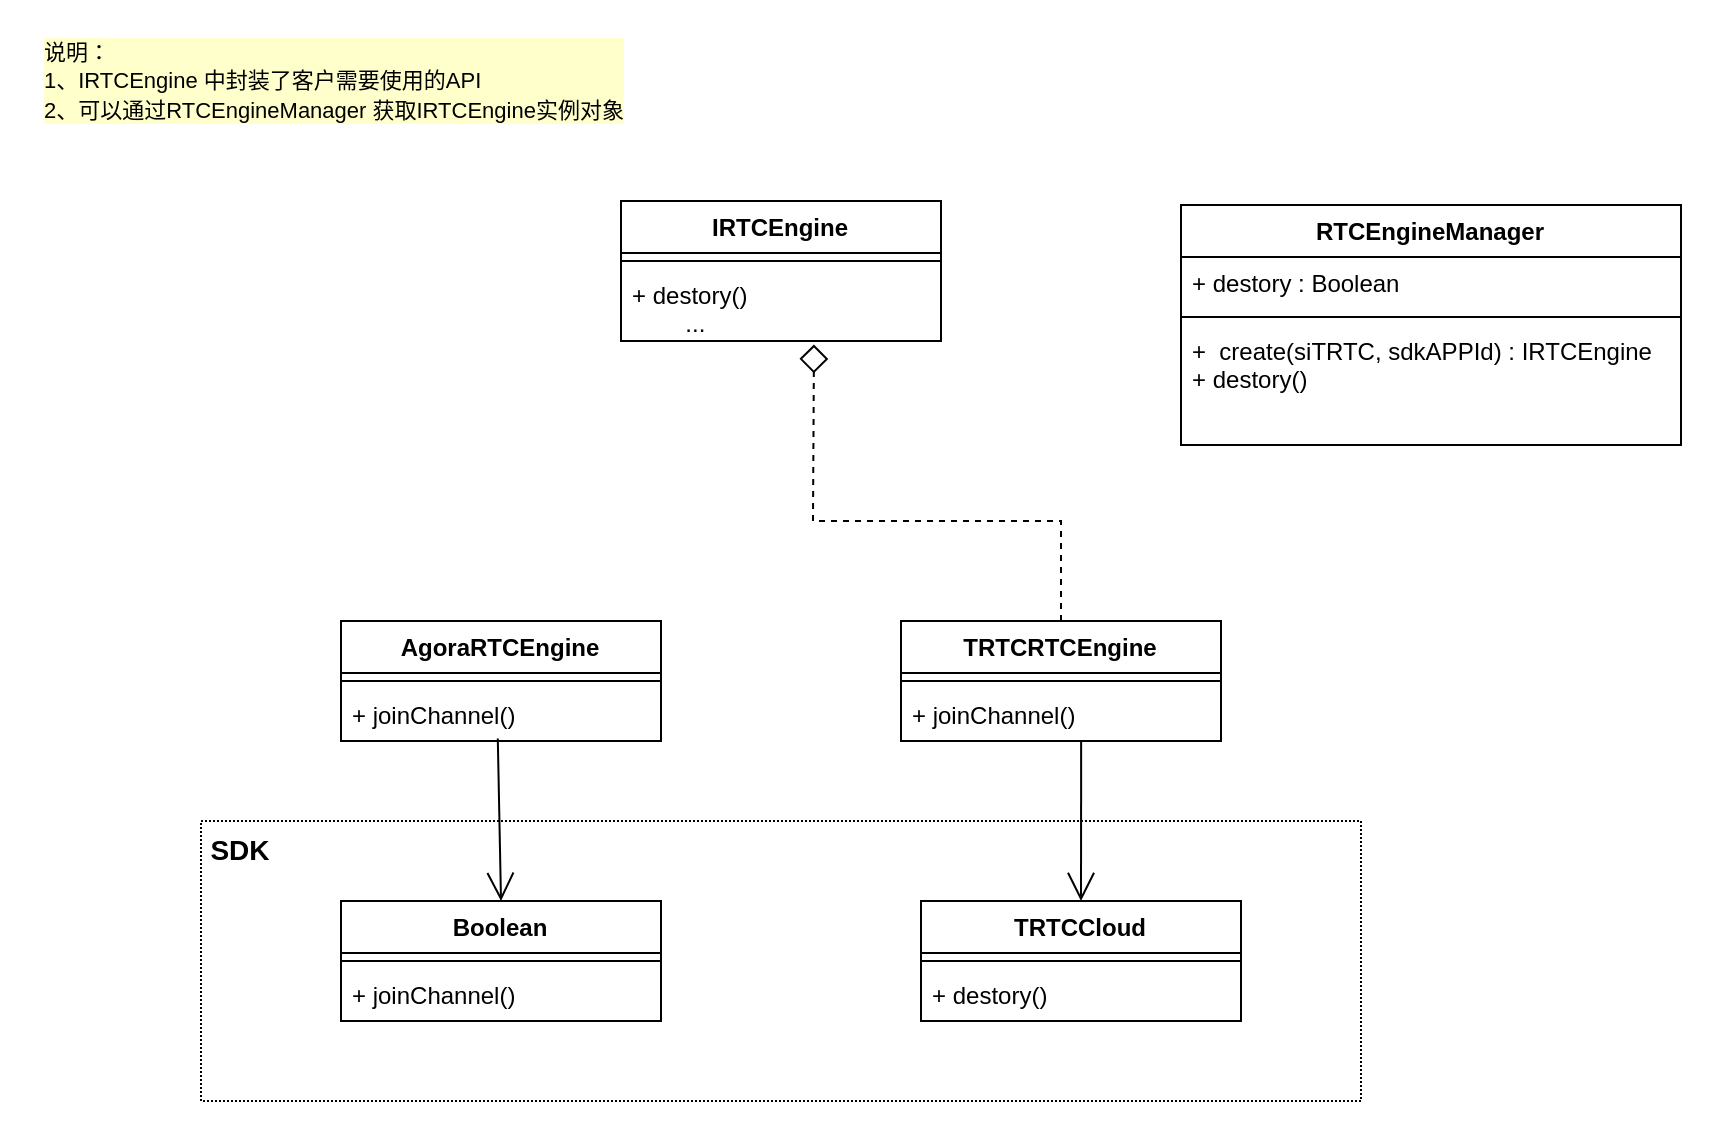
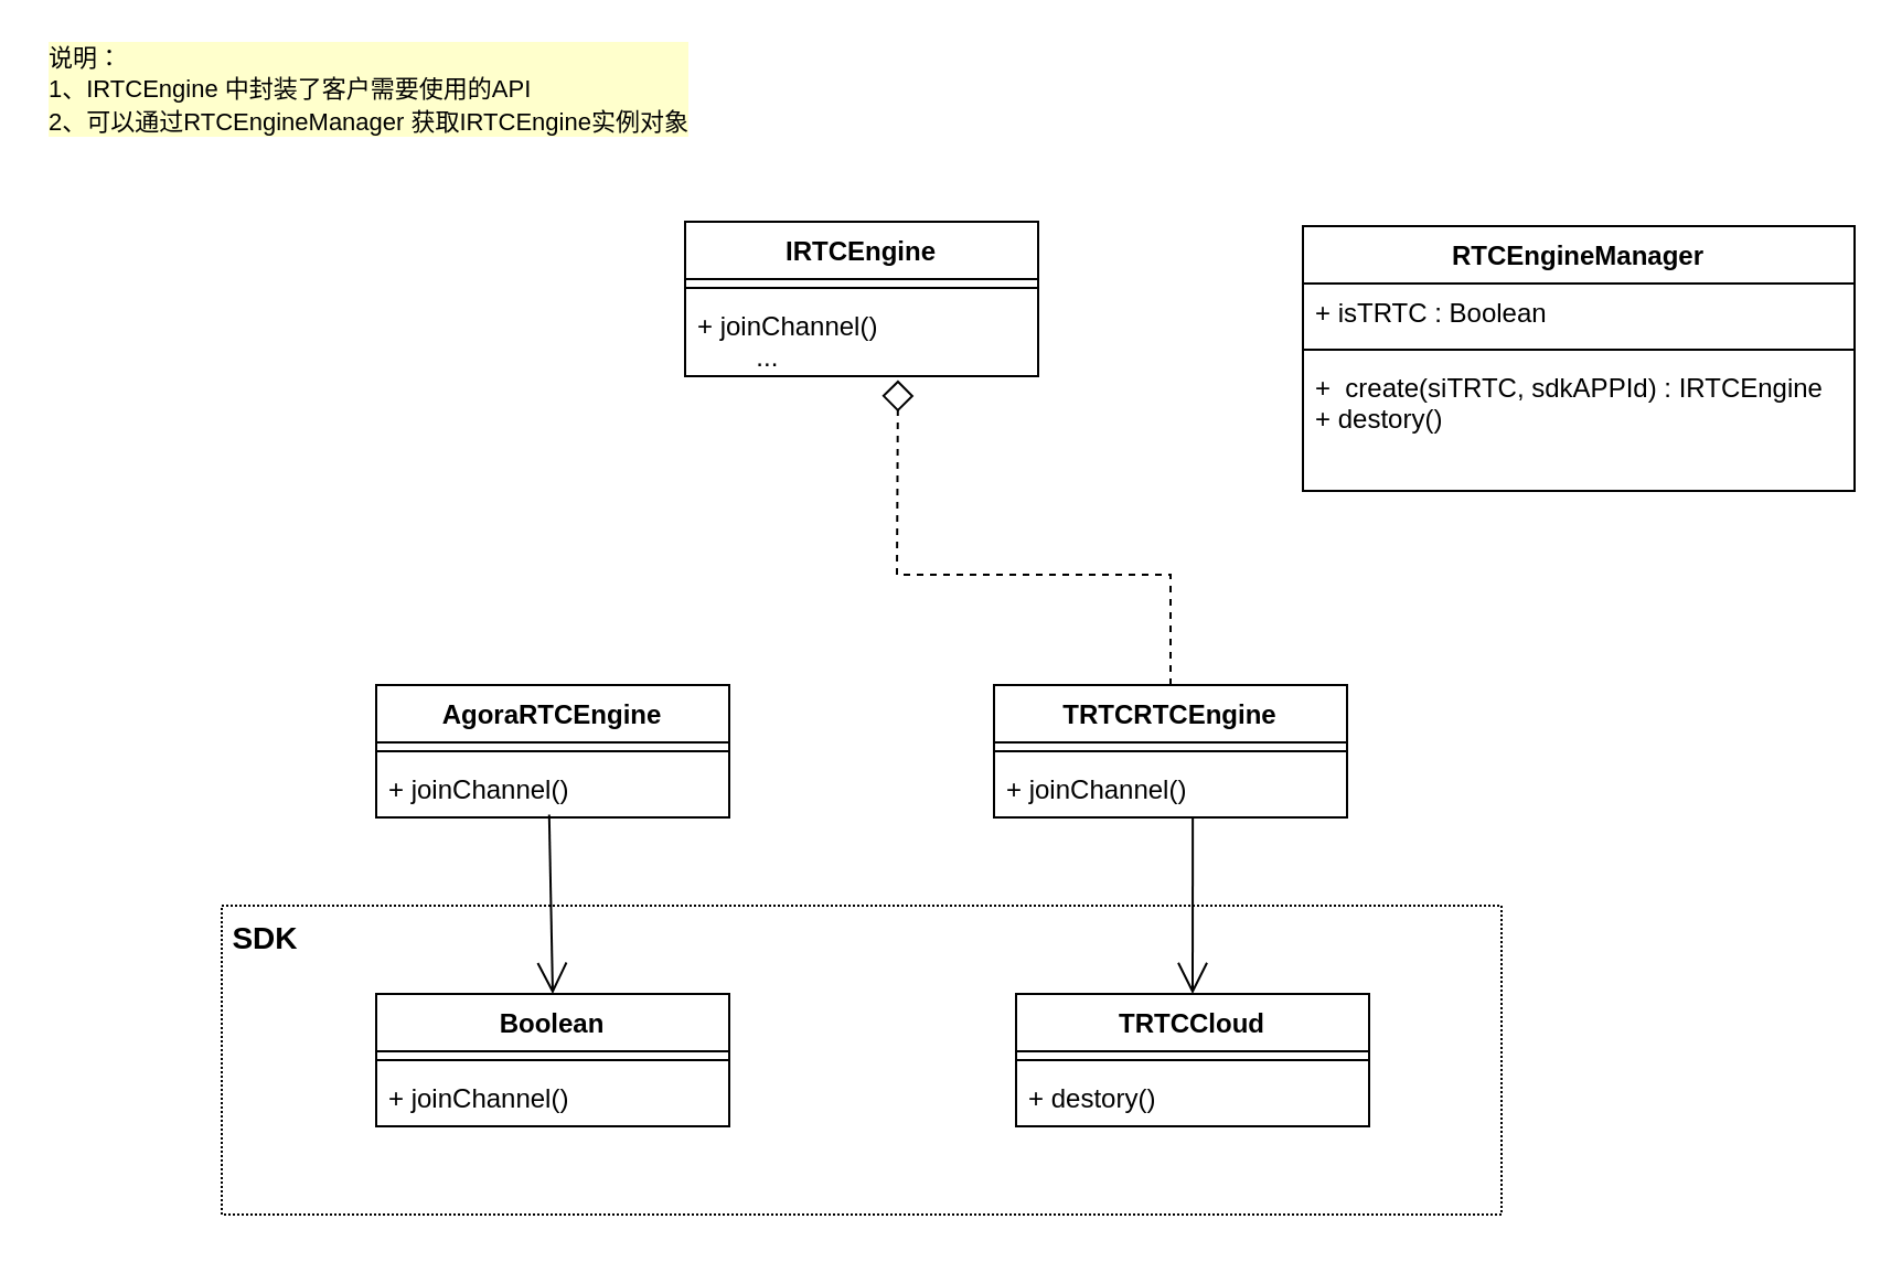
  <mxCell id="0" />
  <mxCell id="1" parent="0" />
  <mxCell id="2" value="" style="rounded=0;whiteSpace=wrap;html=1;dashed=1;dashPattern=1 1;" vertex="1" parent="1"><mxGeometry x="100" y="410" width="580" height="140" as="geometry" /></mxCell>
  <mxCell id="3" value="IRTCEngine" style="swimlane;fontStyle=1;align=center;verticalAlign=top;childLayout=stackLayout;horizontal=1;startSize=26;horizontalStack=0;resizeParent=1;resizeParentMax=0;resizeLast=0;collapsible=1;marginBottom=0;" vertex="1" parent="1"><mxGeometry x="310" y="100" width="160" height="70" as="geometry" /></mxCell>
  <mxCell id="4" value="" style="line;strokeWidth=1;fillColor=none;align=left;verticalAlign=middle;spacingTop=-1;spacingLeft=3;spacingRight=3;rotatable=0;labelPosition=right;points=[];portConstraint=eastwest;strokeColor=inherit;" vertex="1" parent="3"><mxGeometry y="26" width="160" height="8" as="geometry" /></mxCell>
- <mxCell id="5" value="+ destory()&#10;        ..." style="text;strokeColor=none;fillColor=none;align=left;verticalAlign=top;spacingLeft=4;spacingRight=4;overflow=hidden;rotatable=0;points=[[0,0.5],[1,0.5]];portConstraint=eastwest;" vertex="1" parent="3"><mxGeometry y="34" width="160" height="36" as="geometry" /></mxCell>
+ <mxCell id="5" value="+ joinChannel()&#10;        ..." style="text;strokeColor=none;fillColor=none;align=left;verticalAlign=top;spacingLeft=4;spacingRight=4;overflow=hidden;rotatable=0;points=[[0,0.5],[1,0.5]];portConstraint=eastwest;" vertex="1" parent="3"><mxGeometry y="34" width="160" height="36" as="geometry" /></mxCell>
  <mxCell id="6" value="AgoraRTCEngine" style="swimlane;fontStyle=1;align=center;verticalAlign=top;childLayout=stackLayout;horizontal=1;startSize=26;horizontalStack=0;resizeParent=1;resizeParentMax=0;resizeLast=0;collapsible=1;marginBottom=0;" vertex="1" parent="1"><mxGeometry x="170" y="310" width="160" height="60" as="geometry" /></mxCell>
  <mxCell id="7" value="" style="line;strokeWidth=1;fillColor=none;align=left;verticalAlign=middle;spacingTop=-1;spacingLeft=3;spacingRight=3;rotatable=0;labelPosition=right;points=[];portConstraint=eastwest;strokeColor=inherit;" vertex="1" parent="6"><mxGeometry y="26" width="160" height="8" as="geometry" /></mxCell>
  <mxCell id="8" value="+ joinChannel()" style="text;strokeColor=none;fillColor=none;align=left;verticalAlign=top;spacingLeft=4;spacingRight=4;overflow=hidden;rotatable=0;points=[[0,0.5],[1,0.5]];portConstraint=eastwest;" vertex="1" parent="6"><mxGeometry y="34" width="160" height="26" as="geometry" /></mxCell>
  <mxCell id="9" value="TRTCRTCEngine" style="swimlane;fontStyle=1;align=center;verticalAlign=top;childLayout=stackLayout;horizontal=1;startSize=26;horizontalStack=0;resizeParent=1;resizeParentMax=0;resizeLast=0;collapsible=1;marginBottom=0;" vertex="1" parent="1"><mxGeometry x="450" y="310" width="160" height="60" as="geometry" /></mxCell>
  <mxCell id="10" value="" style="line;strokeWidth=1;fillColor=none;align=left;verticalAlign=middle;spacingTop=-1;spacingLeft=3;spacingRight=3;rotatable=0;labelPosition=right;points=[];portConstraint=eastwest;strokeColor=inherit;" vertex="1" parent="9"><mxGeometry y="26" width="160" height="8" as="geometry" /></mxCell>
  <mxCell id="11" value="+ joinChannel()" style="text;strokeColor=none;fillColor=none;align=left;verticalAlign=top;spacingLeft=4;spacingRight=4;overflow=hidden;rotatable=0;points=[[0,0.5],[1,0.5]];portConstraint=eastwest;" vertex="1" parent="9"><mxGeometry y="34" width="160" height="26" as="geometry" /></mxCell>
  <mxCell id="12" value="" style="endArrow=diamond;dashed=1;endFill=0;endSize=12;html=1;rounded=0;exitX=0.5;exitY=0;exitDx=0;exitDy=0;entryX=0.603;entryY=1.049;entryDx=0;entryDy=0;entryPerimeter=0;" edge="1" parent="1" source="9" target="5"><mxGeometry width="160" relative="1" as="geometry"><mxPoint x="260" y="320" as="sourcePoint" /><mxPoint x="430" y="230" as="targetPoint" /><Array as="points"><mxPoint x="530" y="260" /><mxPoint x="406" y="260" /></Array></mxGeometry></mxCell>
  <mxCell id="13" value="RTCEngineManager" style="swimlane;fontStyle=1;align=center;verticalAlign=top;childLayout=stackLayout;horizontal=1;startSize=26;horizontalStack=0;resizeParent=1;resizeParentMax=0;resizeLast=0;collapsible=1;marginBottom=0;" vertex="1" parent="1"><mxGeometry x="590" y="102" width="250" height="120" as="geometry" /></mxCell>
- <mxCell id="14" value="+ destory : Boolean" style="text;strokeColor=none;fillColor=none;align=left;verticalAlign=top;spacingLeft=4;spacingRight=4;overflow=hidden;rotatable=0;points=[[0,0.5],[1,0.5]];portConstraint=eastwest;" vertex="1" parent="13"><mxGeometry y="26" width="250" height="26" as="geometry" /></mxCell>
+ <mxCell id="14" value="+ isTRTC : Boolean" style="text;strokeColor=none;fillColor=none;align=left;verticalAlign=top;spacingLeft=4;spacingRight=4;overflow=hidden;rotatable=0;points=[[0,0.5],[1,0.5]];portConstraint=eastwest;" vertex="1" parent="13"><mxGeometry y="26" width="250" height="26" as="geometry" /></mxCell>
  <mxCell id="15" value="" style="line;strokeWidth=1;fillColor=none;align=left;verticalAlign=middle;spacingTop=-1;spacingLeft=3;spacingRight=3;rotatable=0;labelPosition=right;points=[];portConstraint=eastwest;strokeColor=inherit;" vertex="1" parent="13"><mxGeometry y="52" width="250" height="8" as="geometry" /></mxCell>
  <mxCell id="16" value="+  create(siTRTC, sdkAPPId) : IRTCEngine&#10;+ destory()" style="text;strokeColor=none;fillColor=none;align=left;verticalAlign=top;spacingLeft=4;spacingRight=4;overflow=hidden;rotatable=0;points=[[0,0.5],[1,0.5]];portConstraint=eastwest;" vertex="1" parent="13"><mxGeometry y="60" width="250" height="60" as="geometry" /></mxCell>
  <mxCell id="17" value="Boolean" style="swimlane;fontStyle=1;align=center;verticalAlign=top;childLayout=stackLayout;horizontal=1;startSize=26;horizontalStack=0;resizeParent=1;resizeParentMax=0;resizeLast=0;collapsible=1;marginBottom=0;" vertex="1" parent="1"><mxGeometry x="170" y="450" width="160" height="60" as="geometry" /></mxCell>
  <mxCell id="18" value="" style="line;strokeWidth=1;fillColor=none;align=left;verticalAlign=middle;spacingTop=-1;spacingLeft=3;spacingRight=3;rotatable=0;labelPosition=right;points=[];portConstraint=eastwest;strokeColor=inherit;" vertex="1" parent="17"><mxGeometry y="26" width="160" height="8" as="geometry" /></mxCell>
  <mxCell id="19" value="+ joinChannel()" style="text;strokeColor=none;fillColor=none;align=left;verticalAlign=top;spacingLeft=4;spacingRight=4;overflow=hidden;rotatable=0;points=[[0,0.5],[1,0.5]];portConstraint=eastwest;" vertex="1" parent="17"><mxGeometry y="34" width="160" height="26" as="geometry" /></mxCell>
  <mxCell id="20" value="" style="endArrow=open;endFill=1;endSize=12;html=1;rounded=0;exitX=0.49;exitY=0.954;exitDx=0;exitDy=0;exitPerimeter=0;entryX=0.5;entryY=0;entryDx=0;entryDy=0;" edge="1" parent="1" source="8" target="17"><mxGeometry width="160" relative="1" as="geometry"><mxPoint x="450" y="390" as="sourcePoint" /><mxPoint x="241" y="450" as="targetPoint" /></mxGeometry></mxCell>
  <mxCell id="21" value="TRTCCloud" style="swimlane;fontStyle=1;align=center;verticalAlign=top;childLayout=stackLayout;horizontal=1;startSize=26;horizontalStack=0;resizeParent=1;resizeParentMax=0;resizeLast=0;collapsible=1;marginBottom=0;" vertex="1" parent="1"><mxGeometry x="460" y="450" width="160" height="60" as="geometry" /></mxCell>
  <mxCell id="22" value="" style="line;strokeWidth=1;fillColor=none;align=left;verticalAlign=middle;spacingTop=-1;spacingLeft=3;spacingRight=3;rotatable=0;labelPosition=right;points=[];portConstraint=eastwest;strokeColor=inherit;" vertex="1" parent="21"><mxGeometry y="26" width="160" height="8" as="geometry" /></mxCell>
  <mxCell id="23" value="+ destory()" style="text;strokeColor=none;fillColor=none;align=left;verticalAlign=top;spacingLeft=4;spacingRight=4;overflow=hidden;rotatable=0;points=[[0,0.5],[1,0.5]];portConstraint=eastwest;" vertex="1" parent="21"><mxGeometry y="34" width="160" height="26" as="geometry" /></mxCell>
  <mxCell id="24" value="" style="endArrow=open;endFill=1;endSize=12;html=1;rounded=0;exitX=0.563;exitY=1;exitDx=0;exitDy=0;exitPerimeter=0;entryX=0.5;entryY=0;entryDx=0;entryDy=0;" edge="1" parent="1" source="11" target="21"><mxGeometry width="160" relative="1" as="geometry"><mxPoint x="258.4" y="378.804" as="sourcePoint" /><mxPoint x="260" y="460" as="targetPoint" /></mxGeometry></mxCell>
  <mxCell id="25" value="&lt;font style=&quot;font-size: 11px;&quot;&gt;说明：&lt;br style=&quot;font-size: 11px;&quot;&gt;1、IRTCEngine 中封装了客户需要使用的API&lt;br style=&quot;font-size: 11px;&quot;&gt;2、可以通过RTCEngineManager 获取IRTCEngine实例对象&lt;/font&gt;" style="text;html=1;strokeColor=none;fillColor=none;align=left;verticalAlign=middle;whiteSpace=wrap;rounded=0;dashed=1;dashPattern=1 1;labelBackgroundColor=#FFFFCC;" vertex="1" parent="1"><mxGeometry x="20" y="20" width="370" height="40" as="geometry" /></mxCell>
  <mxCell id="26" value="&lt;font style=&quot;font-size: 14px;&quot;&gt;&lt;b&gt;SDK&lt;/b&gt;&lt;/font&gt;" style="text;html=1;strokeColor=none;fillColor=none;align=center;verticalAlign=middle;whiteSpace=wrap;rounded=0;dashed=1;dashPattern=1 1;" vertex="1" parent="1"><mxGeometry x="90" y="410" width="60" height="30" as="geometry" /></mxCell>
